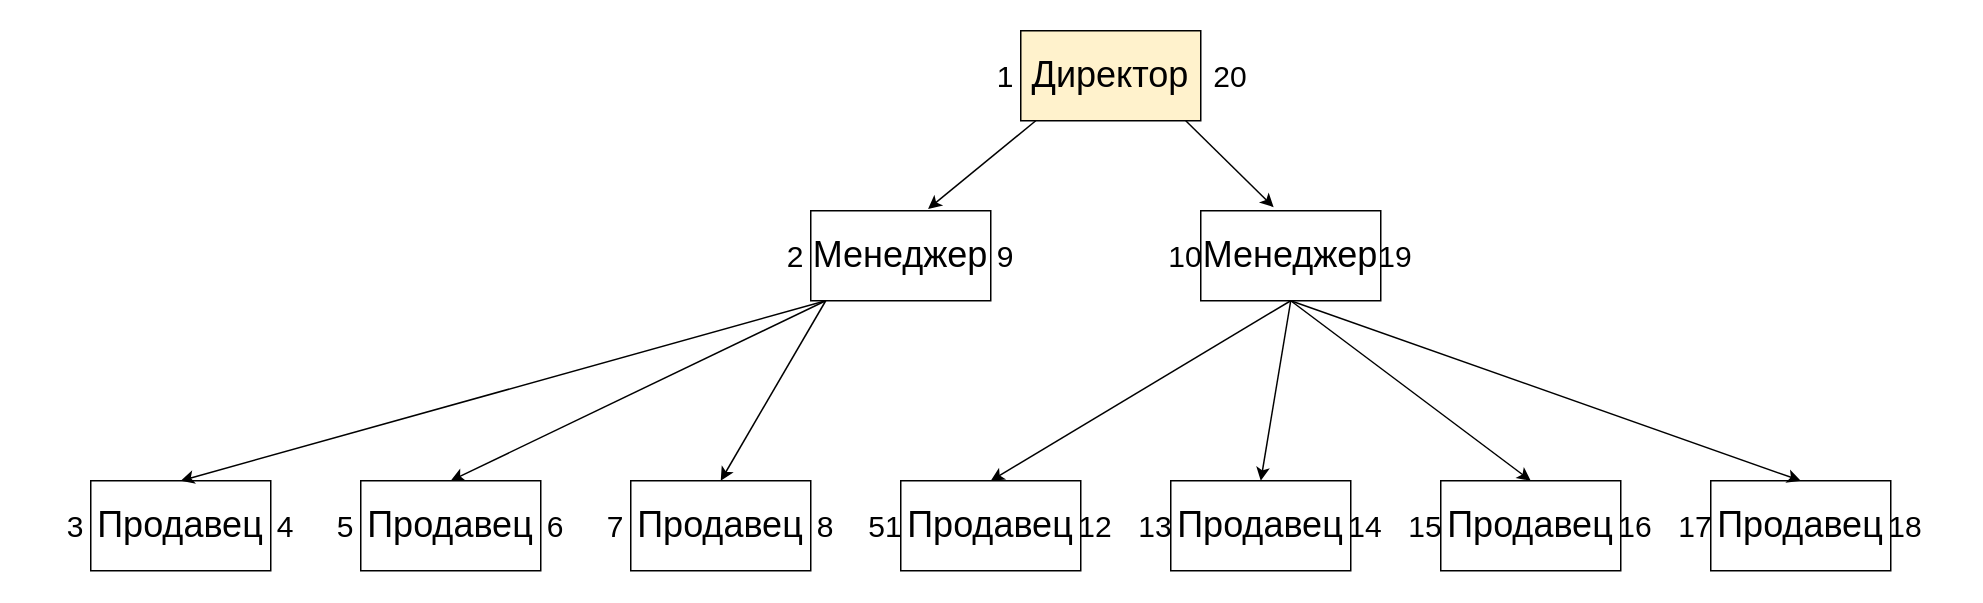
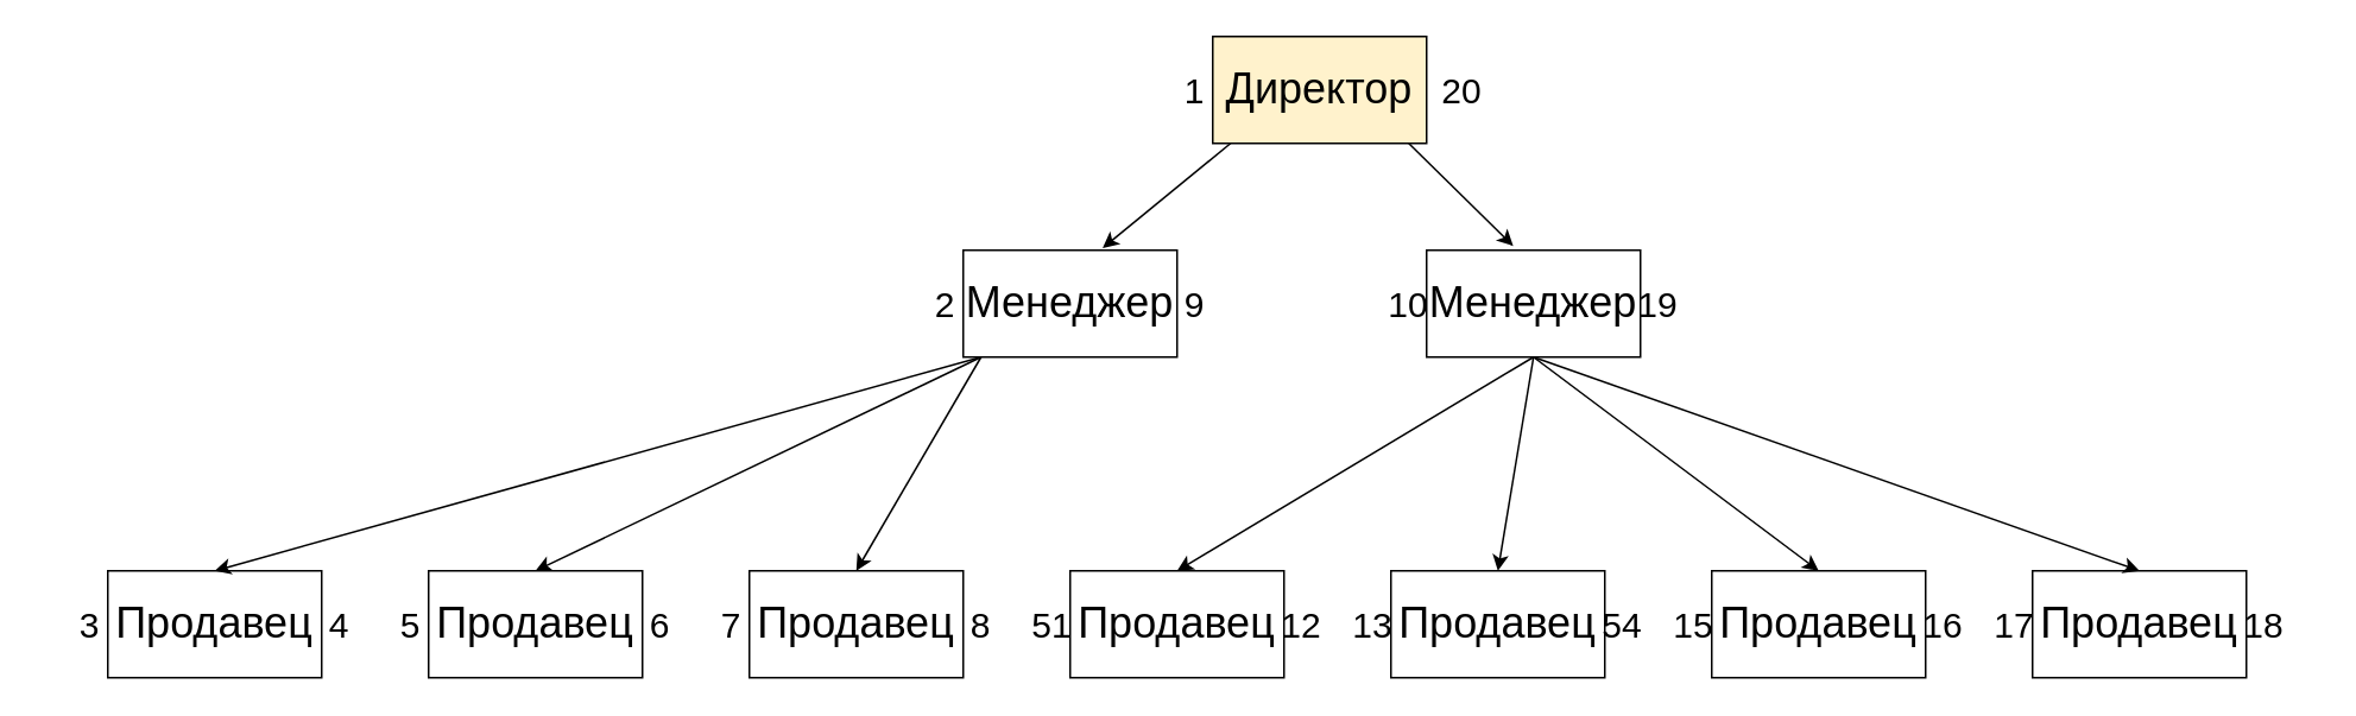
  <mxCell id="0" />
  <mxCell id="1" parent="0" />
  <mxCell id="2" value="Директор" style="rounded=0;whiteSpace=wrap;html=1;fontSize=24;fillColor=#fff2cc;" vertex="1" parent="1"><mxGeometry x="680" y="20" width="120" height="60" as="geometry" /></mxCell>
  <mxCell id="3" value="Менеджер" style="rounded=0;whiteSpace=wrap;html=1;fontSize=24;" vertex="1" parent="1"><mxGeometry x="540" y="140" width="120" height="60" as="geometry" /></mxCell>
  <mxCell id="4" value="Менеджер" style="rounded=0;whiteSpace=wrap;html=1;fontSize=24;" vertex="1" parent="1"><mxGeometry x="800" y="140" width="120" height="60" as="geometry" /></mxCell>
  <mxCell id="5" value="Продавец" style="rounded=0;whiteSpace=wrap;html=1;fontSize=24;" vertex="1" parent="1"><mxGeometry x="240" y="320" width="120" height="60" as="geometry" /></mxCell>
  <mxCell id="6" value="Продавец" style="rounded=0;whiteSpace=wrap;html=1;fontSize=24;" vertex="1" parent="1"><mxGeometry x="420" y="320" width="120" height="60" as="geometry" /></mxCell>
  <mxCell id="7" value="Продавец" style="rounded=0;whiteSpace=wrap;html=1;fontSize=24;" vertex="1" parent="1"><mxGeometry x="60" y="320" width="120" height="60" as="geometry" /></mxCell>
  <mxCell id="8" value="Продавец" style="rounded=0;whiteSpace=wrap;html=1;fontSize=24;" vertex="1" parent="1"><mxGeometry x="600" y="320" width="120" height="60" as="geometry" /></mxCell>
  <mxCell id="9" value="Продавец" style="rounded=0;whiteSpace=wrap;html=1;fontSize=24;" vertex="1" parent="1"><mxGeometry x="780" y="320" width="120" height="60" as="geometry" /></mxCell>
  <mxCell id="10" value="Продавец" style="rounded=0;whiteSpace=wrap;html=1;fontSize=24;" vertex="1" parent="1"><mxGeometry x="960" y="320" width="120" height="60" as="geometry" /></mxCell>
  <mxCell id="11" value="Продавец" style="rounded=0;whiteSpace=wrap;html=1;fontSize=24;" vertex="1" parent="1"><mxGeometry x="1140" y="320" width="120" height="60" as="geometry" /></mxCell>
  <mxCell id="12" value="" style="endArrow=classic;html=1;rounded=0;entryX=0.652;entryY=-0.02;entryDx=0;entryDy=0;entryPerimeter=0;" edge="1" parent="1" target="3"><mxGeometry width="50" height="50" relative="1" as="geometry"><mxPoint x="690" y="80" as="sourcePoint" /><mxPoint x="620" y="170" as="targetPoint" /></mxGeometry></mxCell>
  <mxCell id="13" value="" style="endArrow=classic;html=1;rounded=0;entryX=0.405;entryY=-0.04;entryDx=0;entryDy=0;entryPerimeter=0;" edge="1" parent="1" target="4"><mxGeometry width="50" height="50" relative="1" as="geometry"><mxPoint x="790" y="80" as="sourcePoint" /><mxPoint x="840" y="30" as="targetPoint" /></mxGeometry></mxCell>
  <mxCell id="14" value="" style="endArrow=classic;html=1;rounded=0;entryX=0.5;entryY=0;entryDx=0;entryDy=0;" edge="1" parent="1" target="6"><mxGeometry width="50" height="50" relative="1" as="geometry"><mxPoint x="550" y="200" as="sourcePoint" /><mxPoint x="600" y="150" as="targetPoint" /></mxGeometry></mxCell>
  <mxCell id="15" value="" style="endArrow=classic;html=1;rounded=0;entryX=0.5;entryY=0;entryDx=0;entryDy=0;" edge="1" parent="1" target="5"><mxGeometry width="50" height="50" relative="1" as="geometry"><mxPoint x="550" y="200" as="sourcePoint" /><mxPoint x="600" y="150" as="targetPoint" /></mxGeometry></mxCell>
  <mxCell id="16" value="" style="endArrow=classic;html=1;rounded=0;entryX=0.5;entryY=0;entryDx=0;entryDy=0;" edge="1" parent="1" target="7"><mxGeometry width="50" height="50" relative="1" as="geometry"><mxPoint x="550" y="200" as="sourcePoint" /><mxPoint x="600" y="150" as="targetPoint" /></mxGeometry></mxCell>
  <mxCell id="17" value="" style="endArrow=classic;html=1;rounded=0;entryX=0.5;entryY=0;entryDx=0;entryDy=0;" edge="1" parent="1" target="8"><mxGeometry width="50" height="50" relative="1" as="geometry"><mxPoint x="860" y="200" as="sourcePoint" /><mxPoint x="910" y="150" as="targetPoint" /></mxGeometry></mxCell>
  <mxCell id="18" value="" style="endArrow=classic;html=1;rounded=0;entryX=0.5;entryY=0;entryDx=0;entryDy=0;" edge="1" parent="1" target="9"><mxGeometry width="50" height="50" relative="1" as="geometry"><mxPoint x="860" y="200" as="sourcePoint" /><mxPoint x="910" y="150" as="targetPoint" /></mxGeometry></mxCell>
  <mxCell id="19" value="" style="endArrow=classic;html=1;rounded=0;entryX=0.5;entryY=0;entryDx=0;entryDy=0;" edge="1" parent="1" target="10"><mxGeometry width="50" height="50" relative="1" as="geometry"><mxPoint x="860" y="200" as="sourcePoint" /><mxPoint x="910" y="150" as="targetPoint" /></mxGeometry></mxCell>
  <mxCell id="20" value="" style="endArrow=classic;html=1;rounded=0;entryX=0.5;entryY=0;entryDx=0;entryDy=0;" edge="1" parent="1" target="11"><mxGeometry width="50" height="50" relative="1" as="geometry"><mxPoint x="860" y="200" as="sourcePoint" /><mxPoint x="910" y="150" as="targetPoint" /></mxGeometry></mxCell>
  <mxCell id="21" value="1" style="text;html=1;align=center;verticalAlign=middle;whiteSpace=wrap;rounded=0;fontSize=20;" vertex="1" parent="1"><mxGeometry x="640" y="35" width="60" height="30" as="geometry" /></mxCell>
  <mxCell id="22" value="20" style="text;html=1;align=center;verticalAlign=middle;whiteSpace=wrap;rounded=0;fontSize=20;" vertex="1" parent="1"><mxGeometry x="790" y="35" width="60" height="30" as="geometry" /></mxCell>
  <mxCell id="23" value="2" style="text;html=1;align=center;verticalAlign=middle;whiteSpace=wrap;rounded=0;fontSize=20;" vertex="1" parent="1"><mxGeometry x="500" y="155" width="60" height="30" as="geometry" /></mxCell>
  <mxCell id="24" value="3" style="text;html=1;align=center;verticalAlign=middle;whiteSpace=wrap;rounded=0;fontSize=20;" vertex="1" parent="1"><mxGeometry x="20" y="335" width="60" height="30" as="geometry" /></mxCell>
  <mxCell id="25" value="4" style="text;html=1;align=center;verticalAlign=middle;whiteSpace=wrap;rounded=0;fontSize=20;" vertex="1" parent="1"><mxGeometry x="160" y="335" width="60" height="30" as="geometry" /></mxCell>
  <mxCell id="26" value="5" style="text;html=1;align=center;verticalAlign=middle;whiteSpace=wrap;rounded=0;fontSize=20;" vertex="1" parent="1"><mxGeometry x="200" y="335" width="60" height="30" as="geometry" /></mxCell>
  <mxCell id="27" value="6" style="text;html=1;align=center;verticalAlign=middle;whiteSpace=wrap;rounded=0;fontSize=20;" vertex="1" parent="1"><mxGeometry x="340" y="335" width="60" height="30" as="geometry" /></mxCell>
  <mxCell id="28" value="7" style="text;html=1;align=center;verticalAlign=middle;whiteSpace=wrap;rounded=0;fontSize=20;" vertex="1" parent="1"><mxGeometry x="380" y="335" width="60" height="30" as="geometry" /></mxCell>
  <mxCell id="29" value="8" style="text;html=1;align=center;verticalAlign=middle;whiteSpace=wrap;rounded=0;fontSize=20;" vertex="1" parent="1"><mxGeometry x="520" y="335" width="60" height="30" as="geometry" /></mxCell>
  <mxCell id="30" value="9" style="text;html=1;align=center;verticalAlign=middle;whiteSpace=wrap;rounded=0;fontSize=20;" vertex="1" parent="1"><mxGeometry x="640" y="155" width="60" height="30" as="geometry" /></mxCell>
  <mxCell id="31" value="10" style="text;html=1;align=center;verticalAlign=middle;whiteSpace=wrap;rounded=0;fontSize=20;" vertex="1" parent="1"><mxGeometry x="760" y="155" width="60" height="30" as="geometry" /></mxCell>
  <mxCell id="32" value="51" style="text;html=1;align=center;verticalAlign=middle;whiteSpace=wrap;rounded=0;fontSize=20;" vertex="1" parent="1"><mxGeometry x="560" y="335" width="60" height="30" as="geometry" /></mxCell>
  <mxCell id="33" value="12" style="text;html=1;align=center;verticalAlign=middle;whiteSpace=wrap;rounded=0;fontSize=20;" vertex="1" parent="1"><mxGeometry x="700" y="335" width="60" height="30" as="geometry" /></mxCell>
  <mxCell id="34" value="13" style="text;html=1;align=center;verticalAlign=middle;whiteSpace=wrap;rounded=0;fontSize=20;" vertex="1" parent="1"><mxGeometry x="740" y="335" width="60" height="30" as="geometry" /></mxCell>
- <mxCell id="35" value="14" style="text;html=1;align=center;verticalAlign=middle;whiteSpace=wrap;rounded=0;fontSize=20;" vertex="1" parent="1"><mxGeometry x="880" y="335" width="60" height="30" as="geometry" /></mxCell>
+ <mxCell id="35" value="54" style="text;html=1;align=center;verticalAlign=middle;whiteSpace=wrap;rounded=0;fontSize=20;" vertex="1" parent="1"><mxGeometry x="880" y="335" width="60" height="30" as="geometry" /></mxCell>
  <mxCell id="36" value="15" style="text;html=1;align=center;verticalAlign=middle;whiteSpace=wrap;rounded=0;fontSize=20;" vertex="1" parent="1"><mxGeometry x="920" y="335" width="60" height="30" as="geometry" /></mxCell>
  <mxCell id="37" value="16" style="text;html=1;align=center;verticalAlign=middle;whiteSpace=wrap;rounded=0;fontSize=20;" vertex="1" parent="1"><mxGeometry x="1060" y="335" width="60" height="30" as="geometry" /></mxCell>
  <mxCell id="38" value="17" style="text;html=1;align=center;verticalAlign=middle;whiteSpace=wrap;rounded=0;fontSize=20;" vertex="1" parent="1"><mxGeometry x="1100" y="335" width="60" height="30" as="geometry" /></mxCell>
  <mxCell id="39" value="18" style="text;html=1;align=center;verticalAlign=middle;whiteSpace=wrap;rounded=0;fontSize=20;" vertex="1" parent="1"><mxGeometry x="1240" y="335" width="60" height="30" as="geometry" /></mxCell>
  <mxCell id="40" value="19" style="text;html=1;align=center;verticalAlign=middle;whiteSpace=wrap;rounded=0;fontSize=20;" vertex="1" parent="1"><mxGeometry x="900" y="155" width="60" height="30" as="geometry" /></mxCell>
